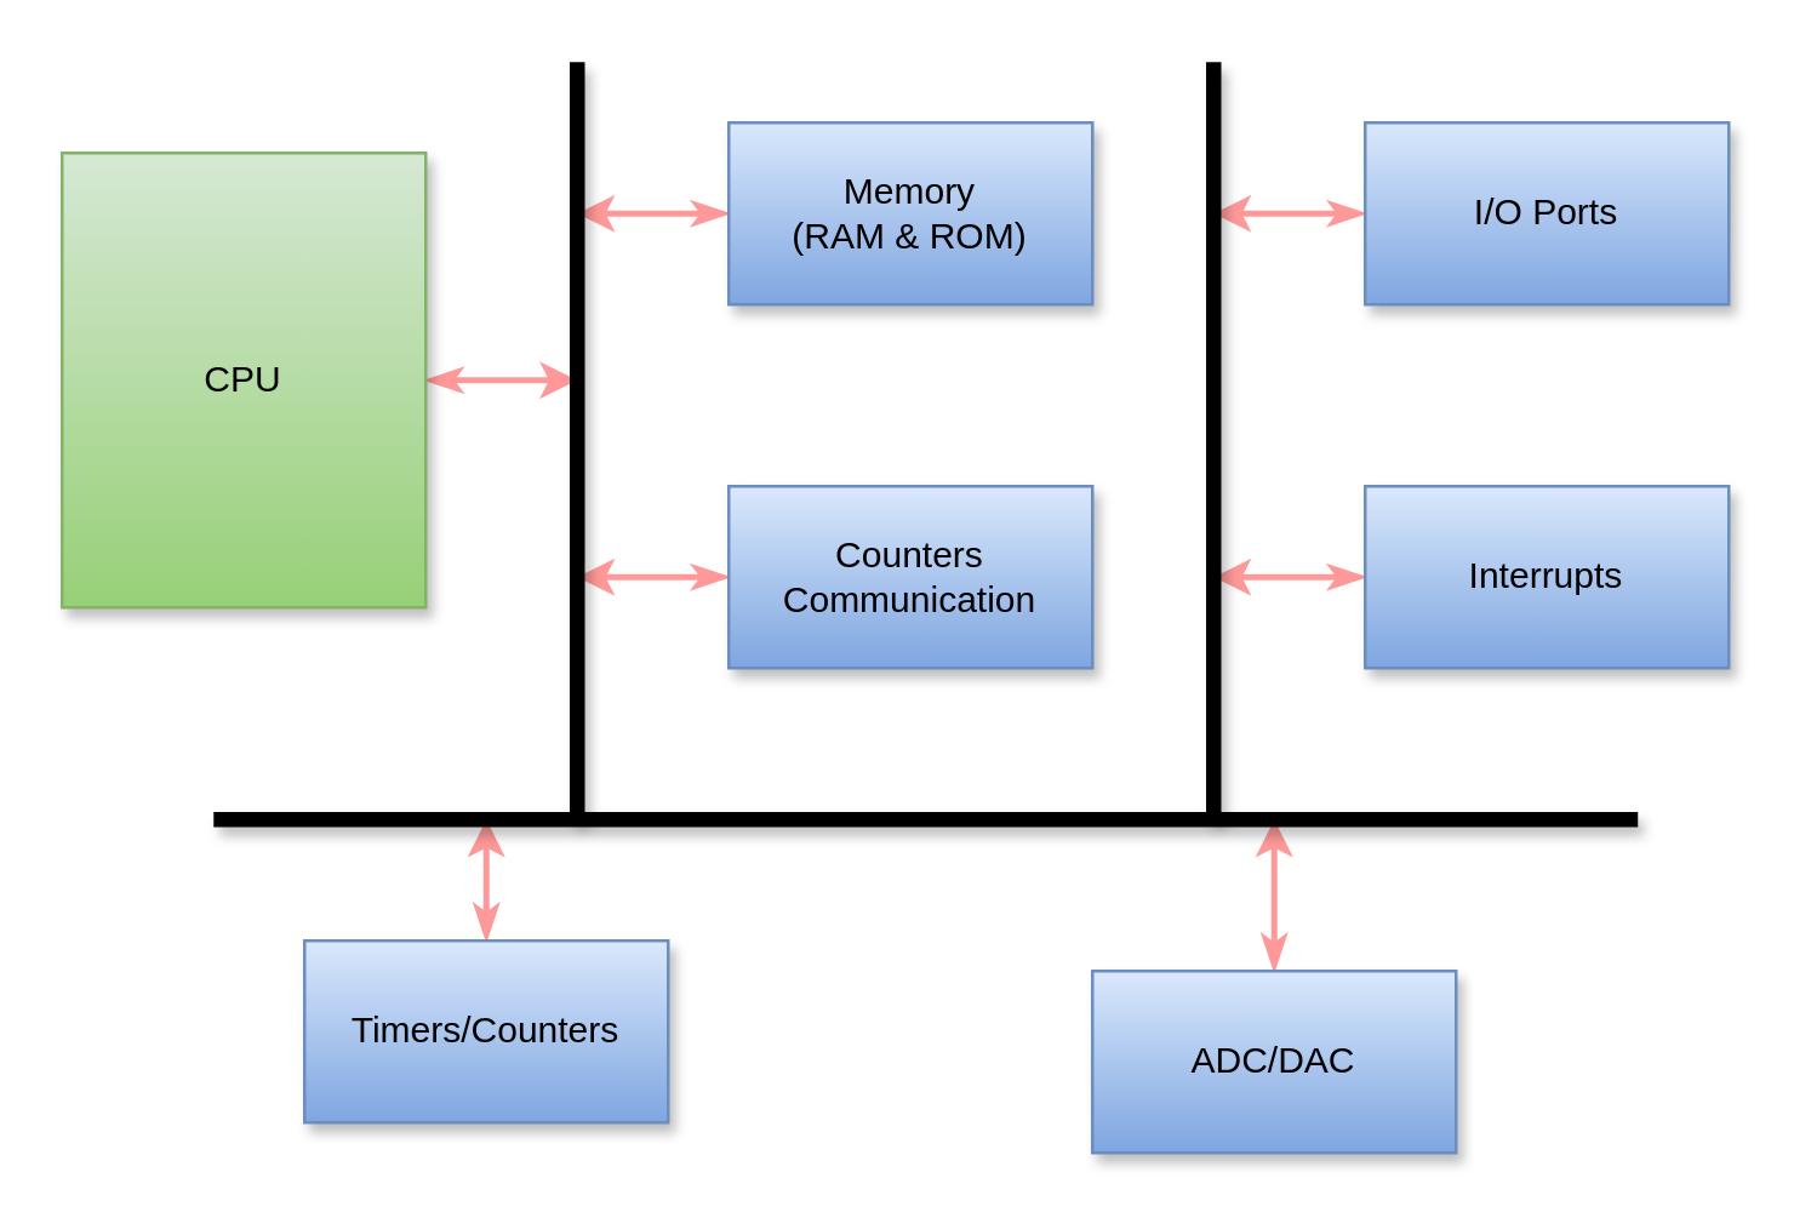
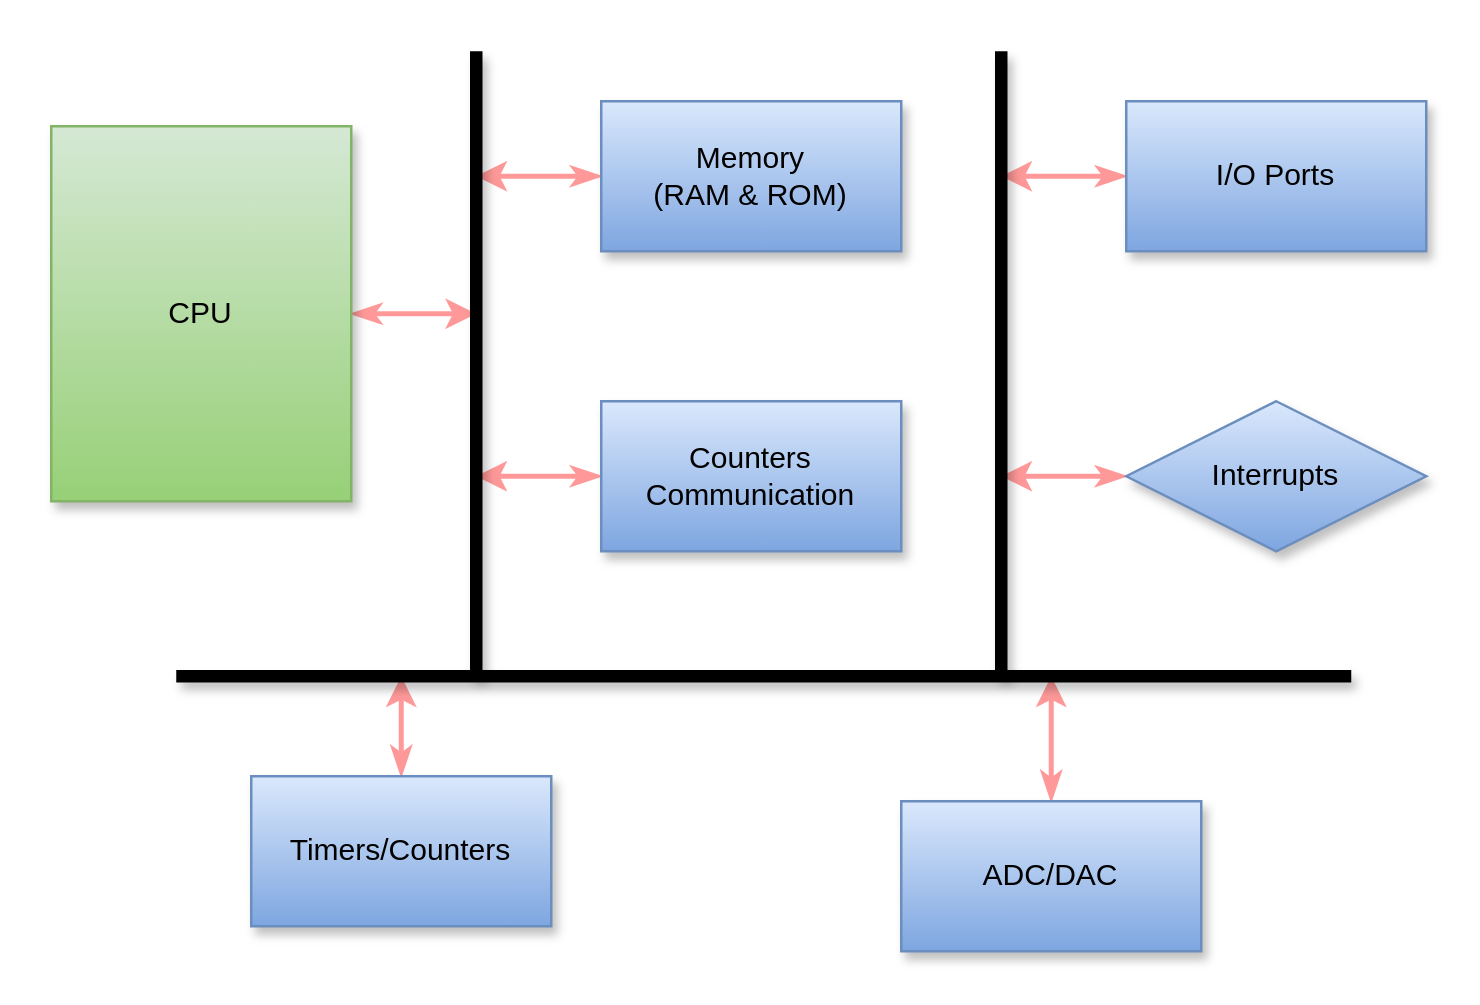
  <mxCell id="0" />
  <mxCell id="1" parent="0" />
  <mxCell id="2" style="edgeStyle=orthogonalEdgeStyle;rounded=0;sketch=0;orthogonalLoop=1;jettySize=auto;html=1;shadow=0;endSize=6;strokeWidth=2;fillColor=#ffcd28;gradientColor=#ffa500;strokeColor=#FF9999;startArrow=classicThin;startFill=1;" edge="1" parent="1" source="3"><mxGeometry relative="1" as="geometry"><mxPoint x="190" y="125" as="targetPoint" /></mxGeometry></mxCell>
  <mxCell id="3" value="CPU" style="rounded=0;whiteSpace=wrap;html=1;fillColor=#d5e8d4;strokeColor=#82b366;gradientColor=#97d077;shadow=1;" vertex="1" parent="1"><mxGeometry x="20" y="50" width="120" height="150" as="geometry" /></mxCell>
  <mxCell id="4" style="edgeStyle=orthogonalEdgeStyle;rounded=0;sketch=0;orthogonalLoop=1;jettySize=auto;html=1;shadow=0;startArrow=classicThin;startFill=1;strokeColor=#FF9999;strokeWidth=2;fillColor=default;gradientColor=#FF9999;" edge="1" parent="1" source="5"><mxGeometry relative="1" as="geometry"><mxPoint x="190" y="70" as="targetPoint" /></mxGeometry></mxCell>
  <mxCell id="5" value="Memory&lt;br&gt;(RAM &amp;amp; ROM)" style="rounded=0;whiteSpace=wrap;html=1;fillColor=#dae8fc;gradientColor=#7ea6e0;strokeColor=#6c8ebf;shadow=1;" vertex="1" parent="1"><mxGeometry x="240" y="40" width="120" height="60" as="geometry" /></mxCell>
  <mxCell id="6" style="edgeStyle=orthogonalEdgeStyle;rounded=0;sketch=0;orthogonalLoop=1;jettySize=auto;html=1;shadow=0;startArrow=classicThin;startFill=1;strokeColor=#FF9999;strokeWidth=2;fillColor=default;gradientColor=#FF9999;" edge="1" parent="1" source="7"><mxGeometry relative="1" as="geometry"><mxPoint x="400" y="70" as="targetPoint" /></mxGeometry></mxCell>
  <mxCell id="7" value="I/O Ports" style="rounded=0;whiteSpace=wrap;html=1;fillColor=#dae8fc;gradientColor=#7ea6e0;strokeColor=#6c8ebf;shadow=1;" vertex="1" parent="1"><mxGeometry x="450" y="40" width="120" height="60" as="geometry" /></mxCell>
  <mxCell id="8" style="edgeStyle=orthogonalEdgeStyle;rounded=0;sketch=0;orthogonalLoop=1;jettySize=auto;html=1;shadow=0;startArrow=classicThin;startFill=1;strokeColor=#FF9999;strokeWidth=2;fillColor=default;gradientColor=#FF9999;" edge="1" parent="1" source="9"><mxGeometry relative="1" as="geometry"><mxPoint x="400" y="190" as="targetPoint" /></mxGeometry></mxCell>
- <mxCell id="9" value="Interrupts" style="rounded=0;whiteSpace=wrap;html=1;fillColor=#dae8fc;gradientColor=#7ea6e0;strokeColor=#6c8ebf;shadow=1;" vertex="1" parent="1"><mxGeometry x="450" y="160" width="120" height="60" as="geometry" /></mxCell>
+ <mxCell id="9" value="Interrupts" style="rhombus;whiteSpace=wrap;html=1;fillColor=#dae8fc;gradientColor=#7ea6e0;strokeColor=#6c8ebf;shadow=1;" vertex="1" parent="1"><mxGeometry x="450" y="160" width="120" height="60" as="geometry" /></mxCell>
  <mxCell id="10" style="edgeStyle=orthogonalEdgeStyle;rounded=0;sketch=0;orthogonalLoop=1;jettySize=auto;html=1;shadow=0;startArrow=classicThin;startFill=1;strokeColor=#FF9999;strokeWidth=2;fillColor=default;gradientColor=#FF9999;" edge="1" parent="1" source="11"><mxGeometry relative="1" as="geometry"><mxPoint x="190" y="190" as="targetPoint" /></mxGeometry></mxCell>
  <mxCell id="11" value="Counters Communication" style="rounded=0;whiteSpace=wrap;html=1;fillColor=#dae8fc;gradientColor=#7ea6e0;strokeColor=#6c8ebf;shadow=1;" vertex="1" parent="1"><mxGeometry x="240" y="160" width="120" height="60" as="geometry" /></mxCell>
  <mxCell id="12" style="edgeStyle=orthogonalEdgeStyle;rounded=0;sketch=0;orthogonalLoop=1;jettySize=auto;html=1;shadow=0;startArrow=classicThin;startFill=1;strokeColor=#FF9999;strokeWidth=2;fillColor=default;gradientColor=#FF9999;" edge="1" parent="1" source="13"><mxGeometry relative="1" as="geometry"><mxPoint x="160" y="270" as="targetPoint" /></mxGeometry></mxCell>
  <mxCell id="13" value="Timers/Counters" style="rounded=0;whiteSpace=wrap;html=1;fillColor=#dae8fc;gradientColor=#7ea6e0;strokeColor=#6c8ebf;shadow=1;" vertex="1" parent="1"><mxGeometry x="100" y="310" width="120" height="60" as="geometry" /></mxCell>
  <mxCell id="14" style="edgeStyle=orthogonalEdgeStyle;rounded=0;sketch=0;orthogonalLoop=1;jettySize=auto;html=1;shadow=0;startArrow=classicThin;startFill=1;strokeColor=#FF9999;strokeWidth=2;fillColor=default;gradientColor=#FF9999;" edge="1" parent="1" source="15"><mxGeometry relative="1" as="geometry"><mxPoint x="420" y="270" as="targetPoint" /></mxGeometry></mxCell>
  <mxCell id="15" value="ADC/DAC" style="rounded=0;whiteSpace=wrap;html=1;fillColor=#dae8fc;gradientColor=#7ea6e0;strokeColor=#6c8ebf;shadow=1;" vertex="1" parent="1"><mxGeometry x="360" y="320" width="120" height="60" as="geometry" /></mxCell>
  <mxCell id="16" value="" style="endArrow=none;html=1;rounded=0;endSize=6;strokeWidth=5;shadow=1;" edge="1" parent="1"><mxGeometry width="50" height="50" relative="1" as="geometry"><mxPoint x="190" y="270" as="sourcePoint" /><mxPoint x="190" y="20" as="targetPoint" /></mxGeometry></mxCell>
  <mxCell id="17" value="" style="endArrow=none;html=1;rounded=0;endSize=6;strokeWidth=5;shadow=1;" edge="1" parent="1"><mxGeometry width="50" height="50" relative="1" as="geometry"><mxPoint x="400" y="270" as="sourcePoint" /><mxPoint x="400" y="20" as="targetPoint" /></mxGeometry></mxCell>
  <mxCell id="18" value="" style="endArrow=none;html=1;rounded=0;endSize=6;strokeWidth=5;shadow=1;" edge="1" parent="1"><mxGeometry width="50" height="50" relative="1" as="geometry"><mxPoint x="70" y="270" as="sourcePoint" /><mxPoint x="540" y="270" as="targetPoint" /></mxGeometry></mxCell>
